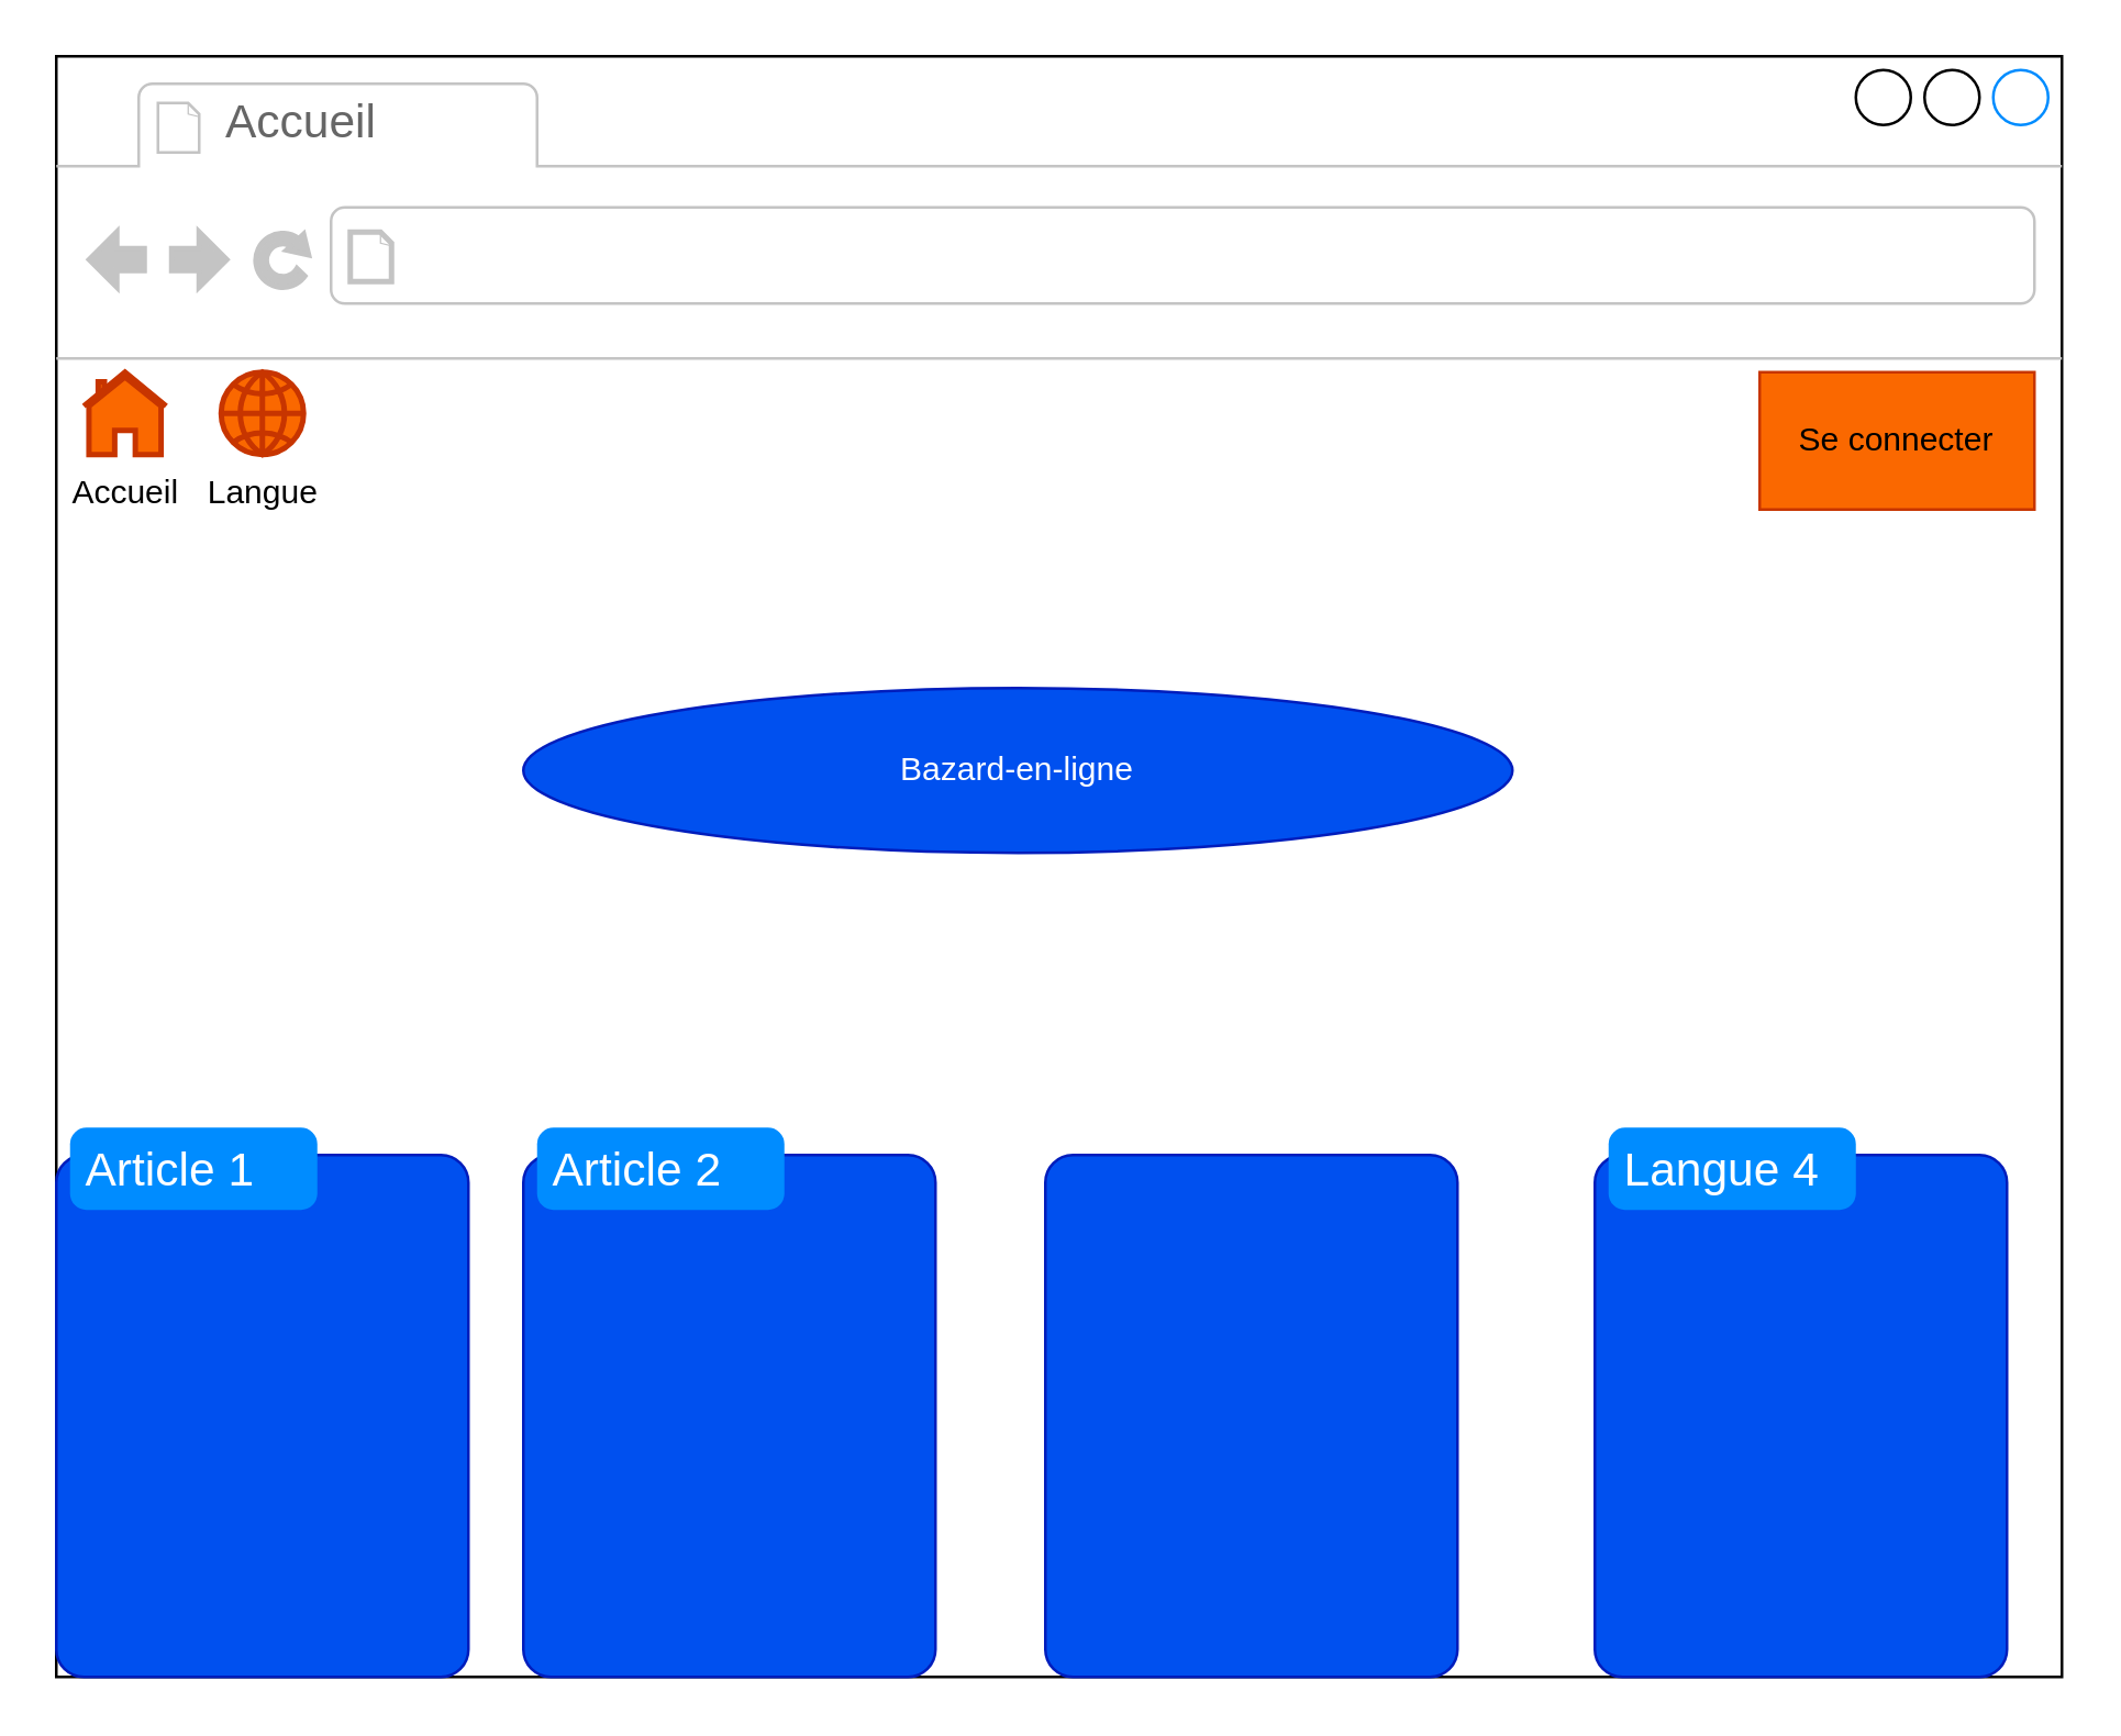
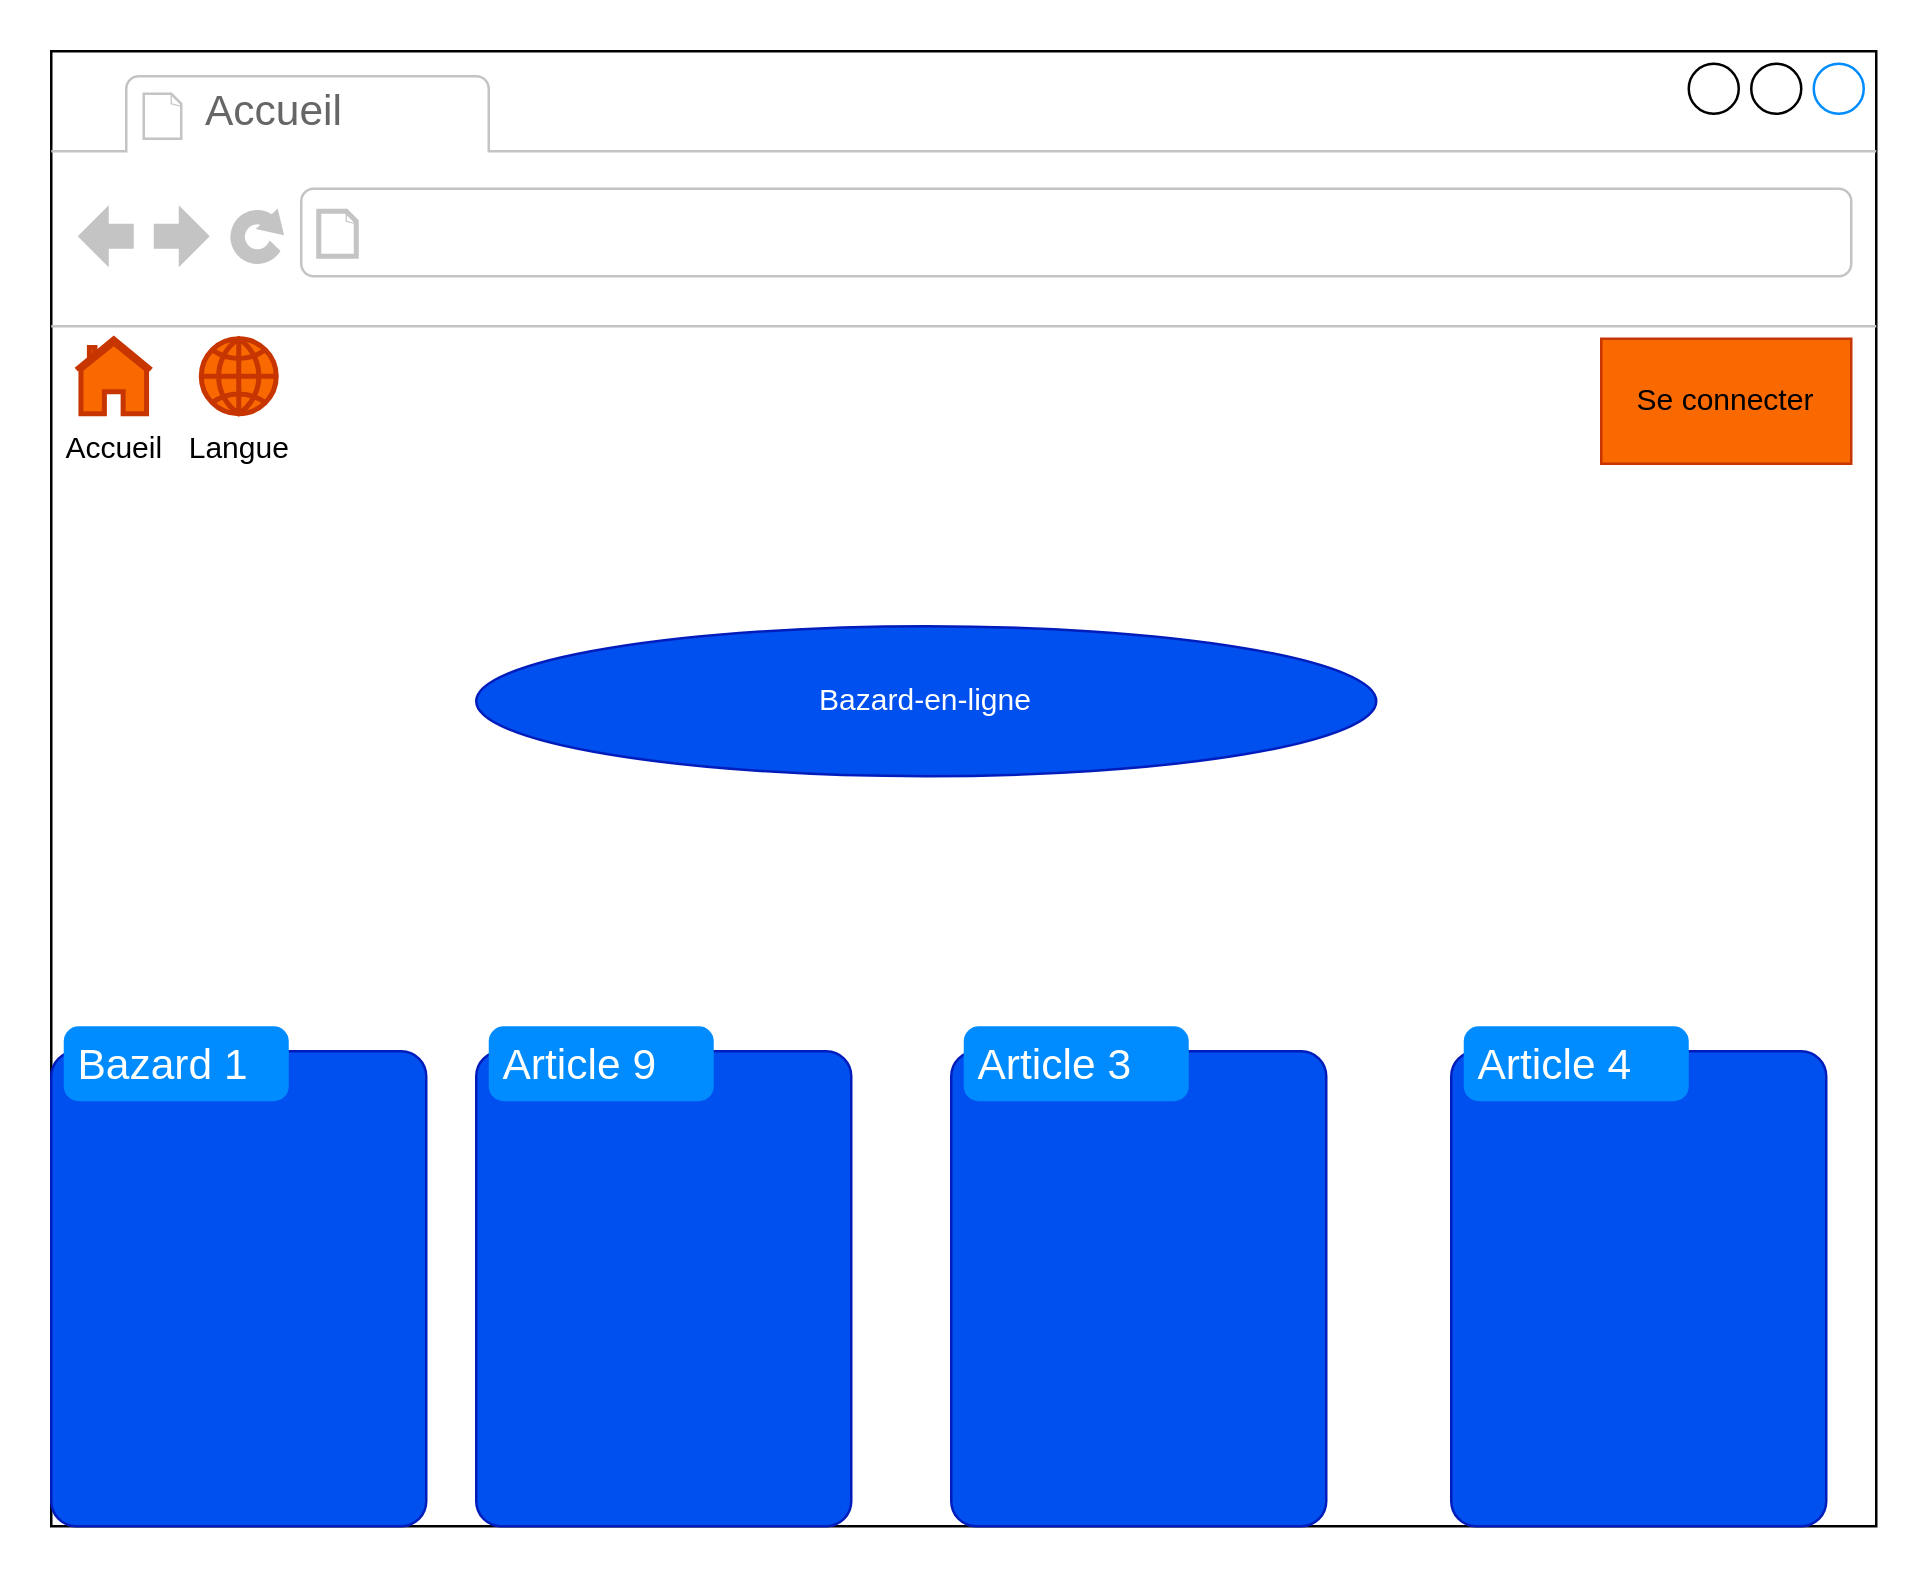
  <mxCell id="0" />
  <mxCell id="1" parent="0" />
  <mxCell id="2" value="" style="strokeWidth=1;shadow=0;dashed=0;align=center;html=1;shape=mxgraph.mockup.containers.browserWindow;rSize=0;strokeColor2=#008cff;strokeColor3=#c4c4c4;mainText=,;recursiveResize=0;container=0;" vertex="1" parent="1"><mxGeometry x="20" y="20" width="730" height="590" as="geometry" /></mxCell>
  <mxCell id="3" value="Accueil" style="strokeWidth=1;shadow=0;dashed=0;align=center;html=1;shape=mxgraph.mockup.containers.anchor;fontSize=17;fontColor=#666666;align=left;" vertex="1" parent="1"><mxGeometry x="80" y="32" width="110" height="26" as="geometry" /></mxCell>
  <mxCell id="4" value="Bazard-en-ligne" style="ellipse;whiteSpace=wrap;html=1;fillColor=#0050ef;fontColor=#ffffff;strokeColor=#001DBC;" vertex="1" parent="1"><mxGeometry x="190" y="250" width="360" height="60" as="geometry" /></mxCell>
  <mxCell id="5" value="Accueil" style="html=1;verticalLabelPosition=bottom;align=center;labelBackgroundColor=#ffffff;verticalAlign=top;strokeWidth=2;strokeColor=#C73500;shadow=0;dashed=0;shape=mxgraph.ios7.icons.home;fontFamily=Helvetica;fontSize=12;fontColor=#000000;fillColor=#fa6800;" vertex="1" parent="1"><mxGeometry x="30" y="135" width="30" height="30" as="geometry" /></mxCell>
  <mxCell id="6" value="Se connecter" style="whiteSpace=wrap;html=1;fillColor=#fa6800;fontColor=#000000;strokeColor=#C73500;rounded=0;" vertex="1" parent="1"><mxGeometry x="640" y="135" width="100" height="50" as="geometry" /></mxCell>
  <mxCell id="7" value="Langue" style="html=1;verticalLabelPosition=bottom;align=center;labelBackgroundColor=#ffffff;verticalAlign=top;strokeWidth=2;strokeColor=#C73500;shadow=0;dashed=0;shape=mxgraph.ios7.icons.globe;fillColor=#fa6800;fontColor=#000000;" vertex="1" parent="1"><mxGeometry x="80" y="135" width="30" height="30" as="geometry" /></mxCell>
  <mxCell id="8" value="" style="shape=mxgraph.mockup.containers.marginRect;rectMarginTop=10;strokeColor=#001DBC;strokeWidth=1;dashed=0;rounded=1;arcSize=5;recursiveResize=0;fillColor=#0050ef;fontColor=#ffffff;" vertex="1" parent="1"><mxGeometry x="20" y="410" width="150" height="200" as="geometry" /></mxCell>
- <mxCell id="9" value="Article 1" style="shape=rect;strokeColor=none;fillColor=#008cff;strokeWidth=1;dashed=0;rounded=1;arcSize=20;fontColor=#ffffff;fontSize=17;spacing=2;spacingTop=-2;align=left;autosize=1;spacingLeft=4;resizeWidth=0;resizeHeight=0;perimeter=none;" vertex="1" parent="8"><mxGeometry x="5" width="90" height="30" as="geometry" /></mxCell>
+ <mxCell id="9" value="Bazard 1" style="shape=rect;strokeColor=none;fillColor=#008cff;strokeWidth=1;dashed=0;rounded=1;arcSize=20;fontColor=#ffffff;fontSize=17;spacing=2;spacingTop=-2;align=left;autosize=1;spacingLeft=4;resizeWidth=0;resizeHeight=0;perimeter=none;" vertex="1" parent="8"><mxGeometry x="5" width="90" height="30" as="geometry" /></mxCell>
  <mxCell id="10" value="" style="shape=mxgraph.mockup.containers.marginRect;rectMarginTop=10;strokeColor=#001DBC;strokeWidth=1;dashed=0;rounded=1;arcSize=5;recursiveResize=0;fillColor=#0050ef;fontColor=#ffffff;" vertex="1" parent="1"><mxGeometry x="190" y="410" width="150" height="200" as="geometry" /></mxCell>
- <mxCell id="11" value="Article 2" style="shape=rect;strokeColor=none;fillColor=#008cff;strokeWidth=1;dashed=0;rounded=1;arcSize=20;fontColor=#ffffff;fontSize=17;spacing=2;spacingTop=-2;align=left;autosize=1;spacingLeft=4;resizeWidth=0;resizeHeight=0;perimeter=none;" vertex="1" parent="10"><mxGeometry x="5" width="90" height="30" as="geometry" /></mxCell>
+ <mxCell id="11" value="Article 9" style="shape=rect;strokeColor=none;fillColor=#008cff;strokeWidth=1;dashed=0;rounded=1;arcSize=20;fontColor=#ffffff;fontSize=17;spacing=2;spacingTop=-2;align=left;autosize=1;spacingLeft=4;resizeWidth=0;resizeHeight=0;perimeter=none;" vertex="1" parent="10"><mxGeometry x="5" width="90" height="30" as="geometry" /></mxCell>
  <mxCell id="12" value="" style="shape=mxgraph.mockup.containers.marginRect;rectMarginTop=10;strokeColor=#001DBC;strokeWidth=1;dashed=0;rounded=1;arcSize=5;recursiveResize=0;fillColor=#0050ef;fontColor=#ffffff;" vertex="1" parent="1"><mxGeometry x="380" y="410" width="150" height="200" as="geometry" /></mxCell>
+ <mxCell id="13" value="Article 3" style="shape=rect;strokeColor=none;fillColor=#008cff;strokeWidth=1;dashed=0;rounded=1;arcSize=20;fontColor=#ffffff;fontSize=17;spacing=2;spacingTop=-2;align=left;autosize=1;spacingLeft=4;resizeWidth=0;resizeHeight=0;perimeter=none;" vertex="1" parent="12"><mxGeometry x="5" width="90" height="30" as="geometry" /></mxCell>
  <mxCell id="14" value="" style="shape=mxgraph.mockup.containers.marginRect;rectMarginTop=10;strokeColor=#001DBC;strokeWidth=1;dashed=0;rounded=1;arcSize=5;recursiveResize=0;fillColor=#0050ef;fontColor=#ffffff;" vertex="1" parent="1"><mxGeometry x="580" y="410" width="150" height="200" as="geometry" /></mxCell>
- <mxCell id="15" value="Langue 4" style="shape=rect;strokeColor=none;fillColor=#008cff;strokeWidth=1;dashed=0;rounded=1;arcSize=20;fontColor=#ffffff;fontSize=17;spacing=2;spacingTop=-2;align=left;autosize=1;spacingLeft=4;resizeWidth=0;resizeHeight=0;perimeter=none;" vertex="1" parent="14"><mxGeometry x="5" width="90" height="30" as="geometry" /></mxCell>
+ <mxCell id="15" value="Article 4" style="shape=rect;strokeColor=none;fillColor=#008cff;strokeWidth=1;dashed=0;rounded=1;arcSize=20;fontColor=#ffffff;fontSize=17;spacing=2;spacingTop=-2;align=left;autosize=1;spacingLeft=4;resizeWidth=0;resizeHeight=0;perimeter=none;" vertex="1" parent="14"><mxGeometry x="5" width="90" height="30" as="geometry" /></mxCell>
